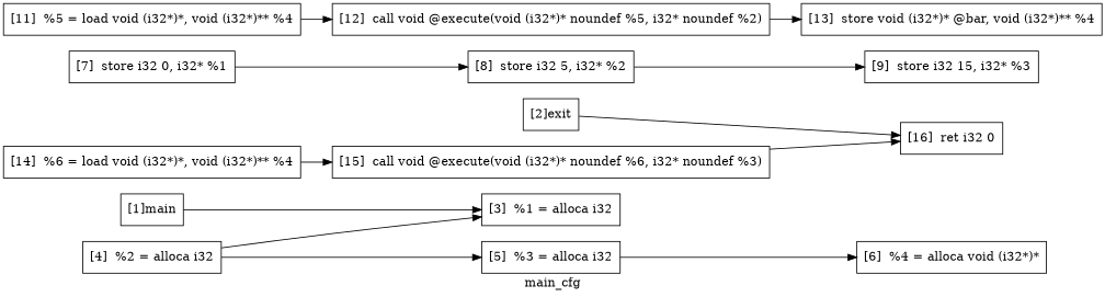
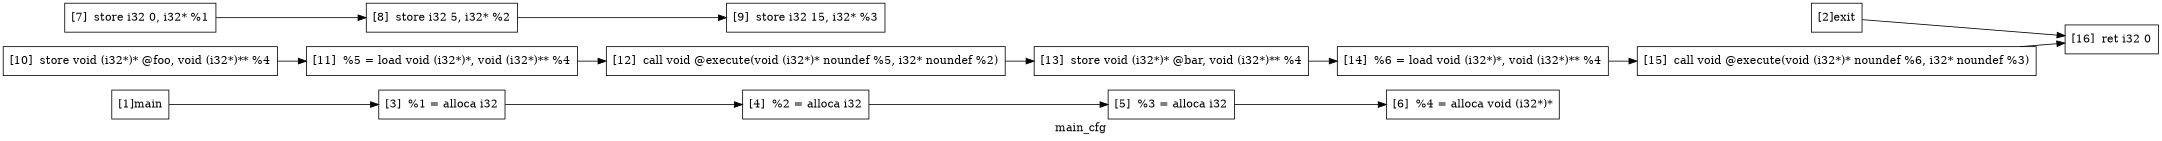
  digraph {
    label=main_cfg
    rankdir=LR
    node [color=black shape=rectangle]
    edge [color=black]
    n1 [label="[1]main"]
    n2 [label="[3]  %1 = alloca i32"]
    n3 [label="[4]  %2 = alloca i32"]
    n4 [label="[2]exit"]
    n5 [label="[16]  ret i32 0"]
    n6 [label="[5]  %3 = alloca i32"]
    n7 [label="[6]  %4 = alloca void (i32*)*"]
    n8 [label="[7]  store i32 0, i32* %1"]
    n9 [label="[8]  store i32 5, i32* %2"]
    n10 [label="[9]  store i32 15, i32* %3"]
+   n11 [label="[10]  store void (i32*)* @foo, void (i32*)** %4"]
    n12 [label="[11]  %5 = load void (i32*)*, void (i32*)** %4"]
    n13 [label="[12]  call void @execute(void (i32*)* noundef %5, i32* noundef %2)"]
    n14 [label="[13]  store void (i32*)* @bar, void (i32*)** %4"]
    n15 [label="[14]  %6 = load void (i32*)*, void (i32*)** %4"]
    n16 [label="[15]  call void @execute(void (i32*)* noundef %6, i32* noundef %3)"]
    n1 -> n2
-   n3 -> n2
+   n2 -> n3
    n3 -> n6
    n4 -> n5
    n6 -> n7
    n8 -> n9
    n9 -> n10
+   n11 -> n12
    n12 -> n13
    n13 -> n14
+   n14 -> n15
    n15 -> n16
    n16 -> n5
  }
